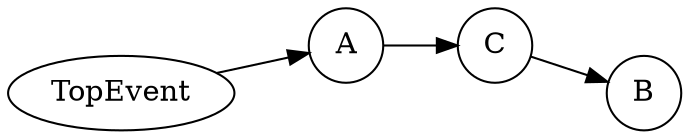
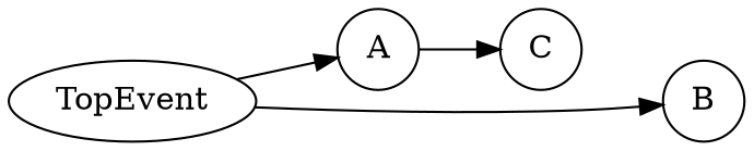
  digraph {
    rankdir=LR
    node [shape=circle]
    TopEvent [shape=ellipse]
    A
    B
    C
    TopEvent -> A
-   C -> B
+   TopEvent -> B
    A -> C
  }
